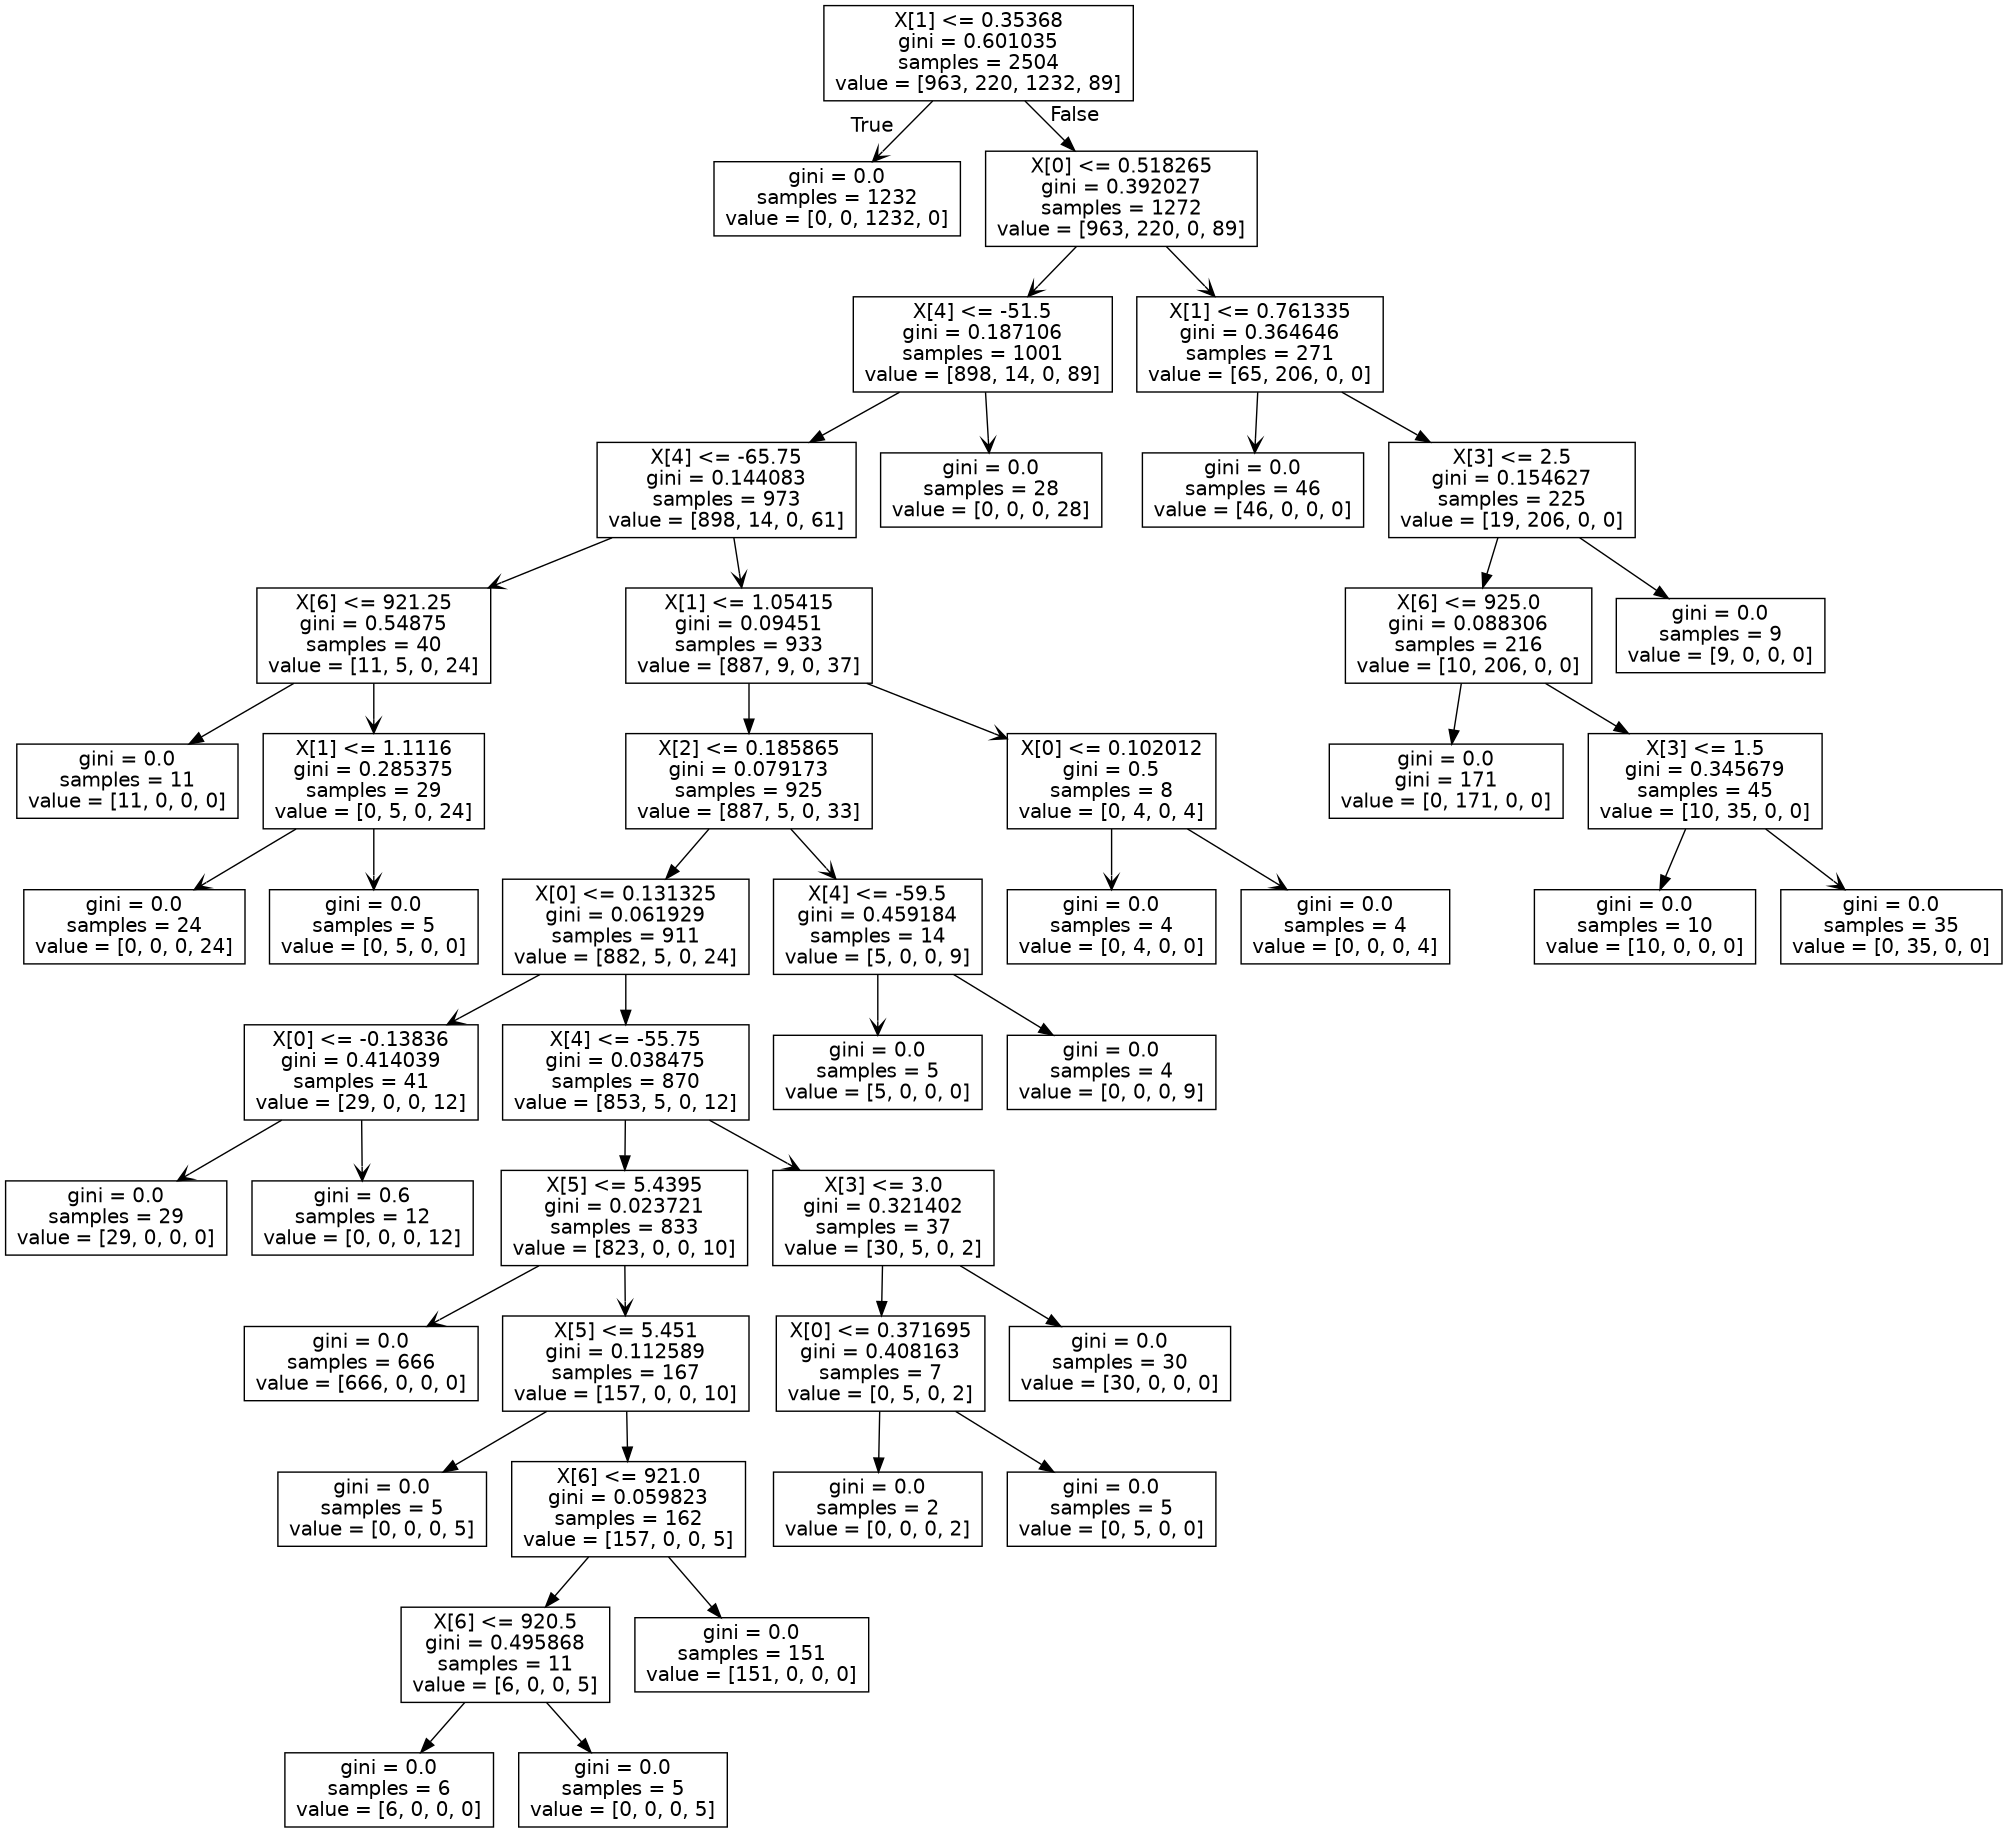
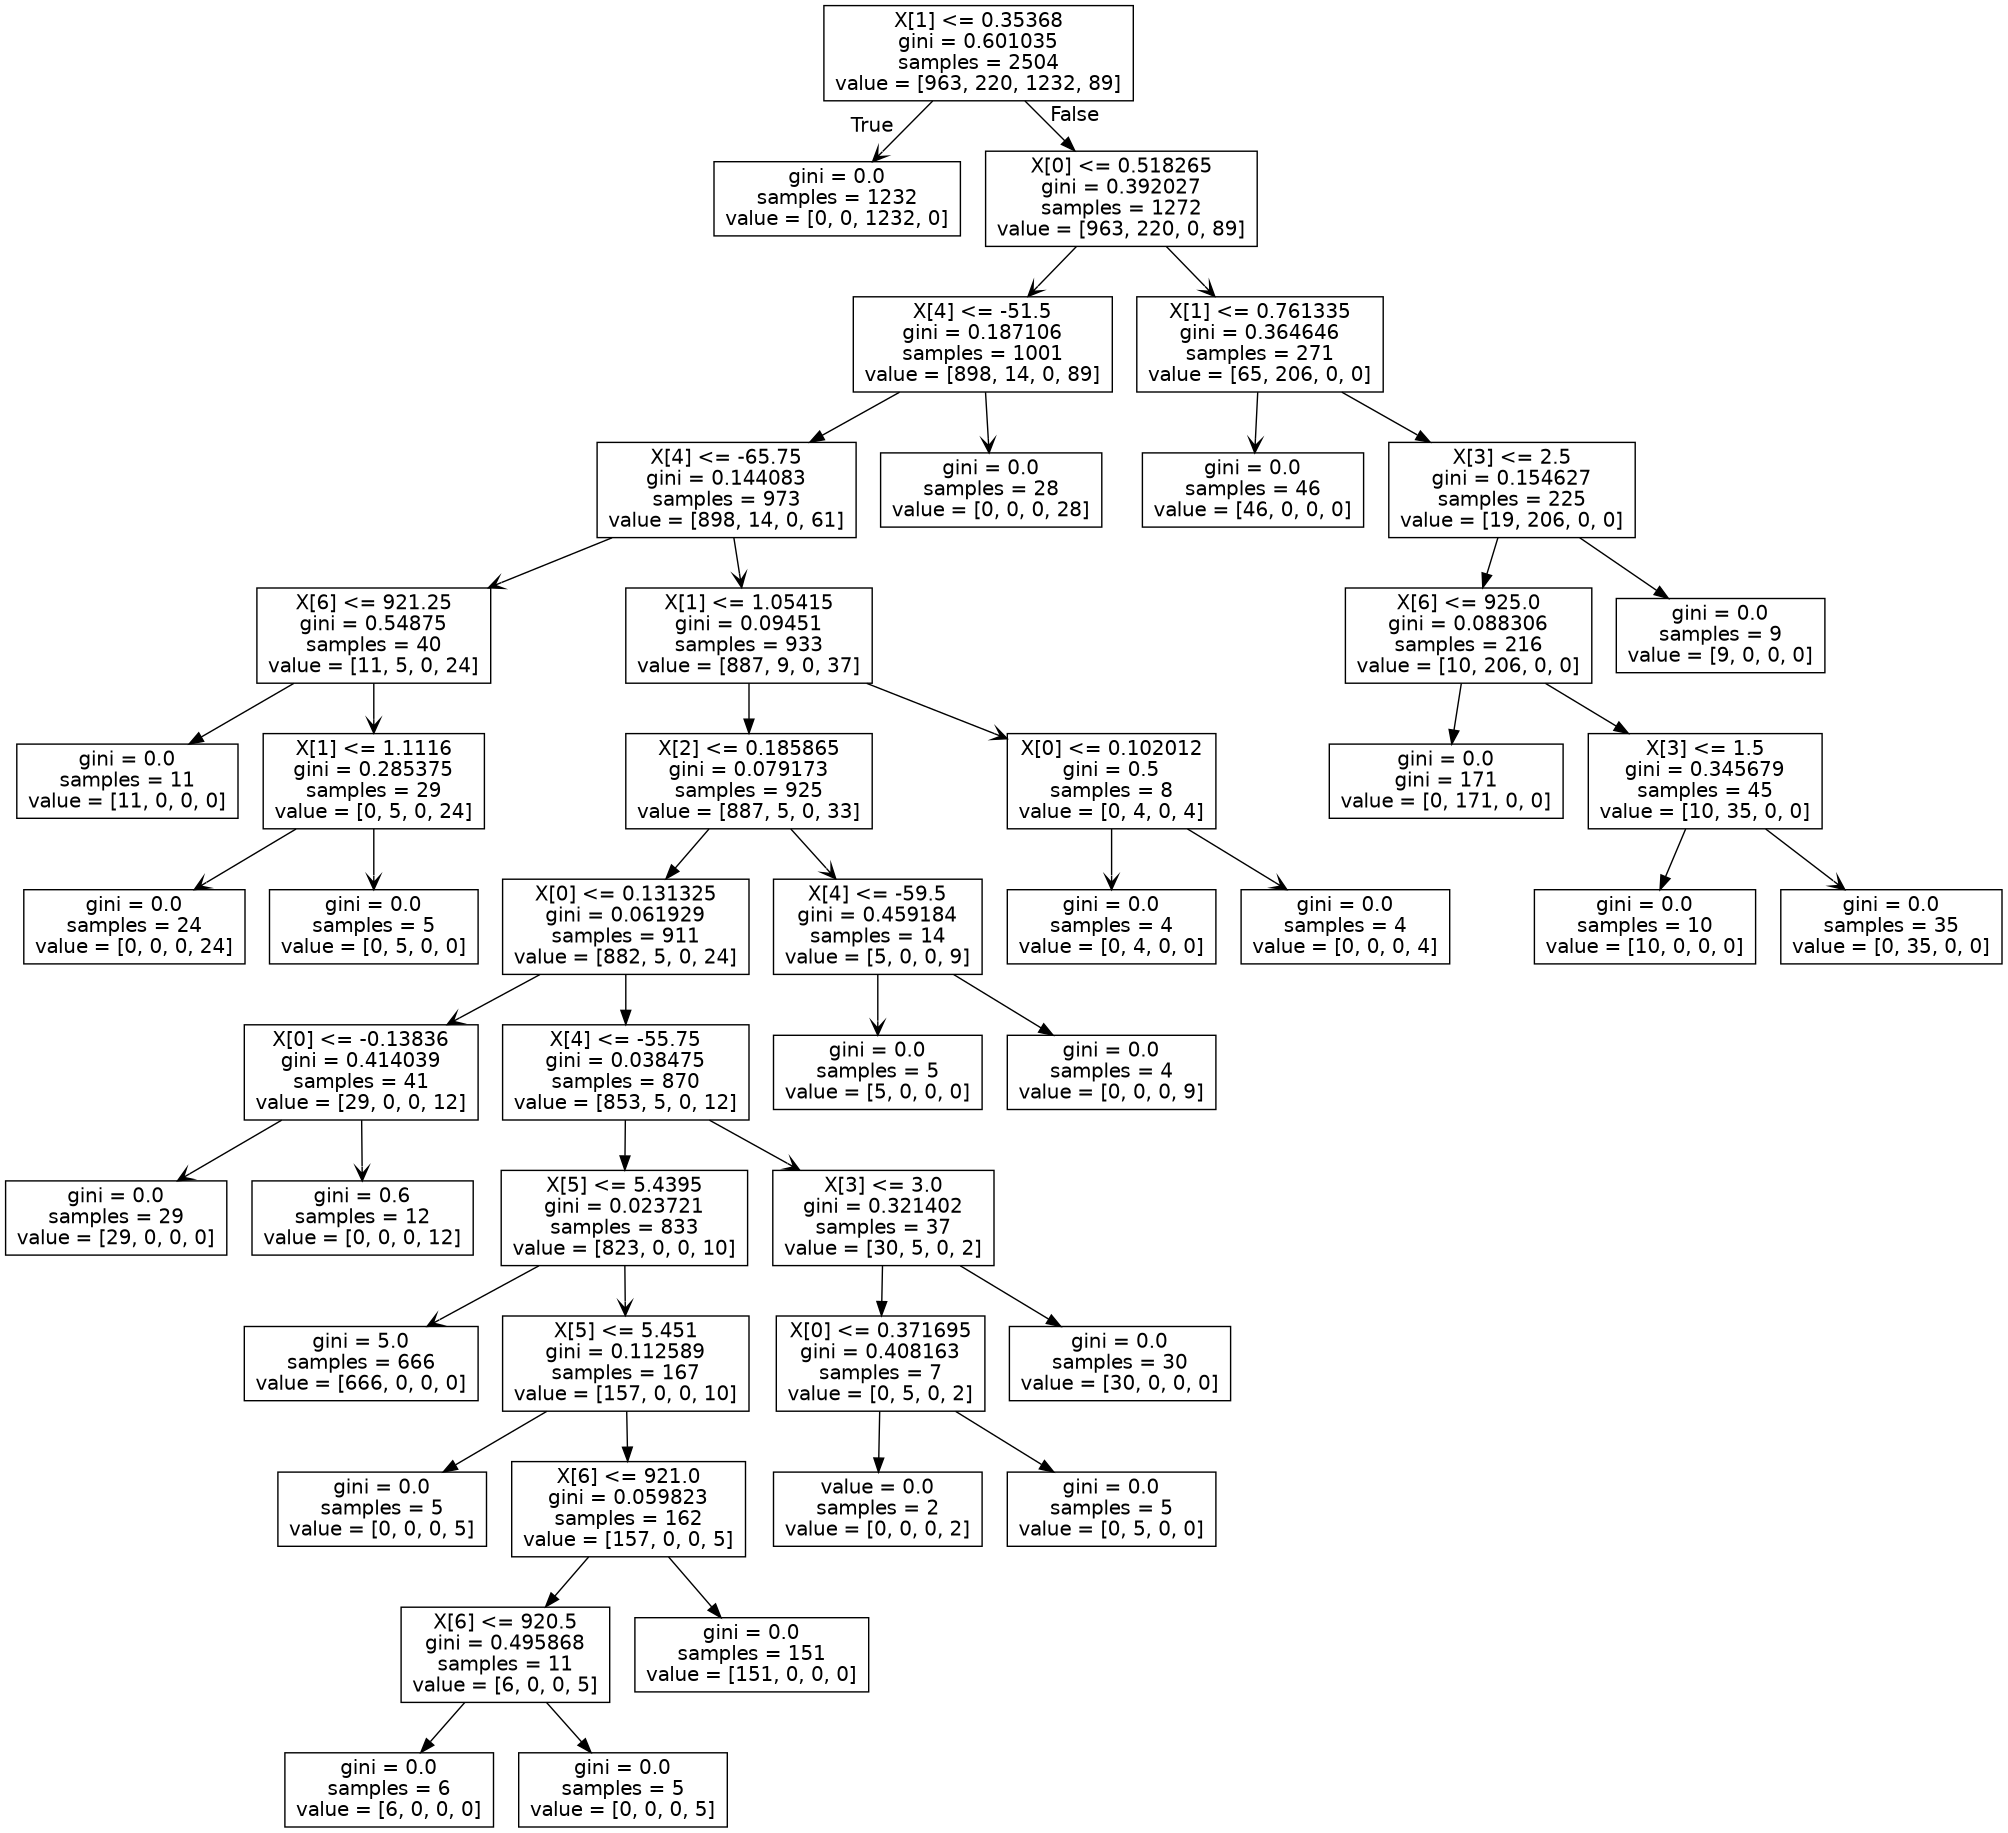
  digraph {
    fontname="DejaVu Sans"
    node [fontname="DejaVu Sans" shape=box]
    edge [arrowhead=normal fontname="DejaVu Sans"]
    n1 [label="X[1] <= 0.35368\ngini = 0.601035\nsamples = 2504\nvalue = [963, 220, 1232, 89]"]
    n2 [label="gini = 0.0\nsamples = 1232\nvalue = [0, 0, 1232, 0]"]
    n3 [label="X[0] <= 0.518265\ngini = 0.392027\nsamples = 1272\nvalue = [963, 220, 0, 89]"]
    n4 [label="X[4] <= -51.5\ngini = 0.187106\nsamples = 1001\nvalue = [898, 14, 0, 89]"]
    n5 [label="X[1] <= 0.761335\ngini = 0.364646\nsamples = 271\nvalue = [65, 206, 0, 0]"]
    n6 [label="X[4] <= -65.75\ngini = 0.144083\nsamples = 973\nvalue = [898, 14, 0, 61]"]
    n7 [label="gini = 0.0\nsamples = 28\nvalue = [0, 0, 0, 28]"]
    n8 [label="gini = 0.0\nsamples = 46\nvalue = [46, 0, 0, 0]"]
    n9 [label="X[3] <= 2.5\ngini = 0.154627\nsamples = 225\nvalue = [19, 206, 0, 0]"]
    n10 [label="X[6] <= 921.25\ngini = 0.54875\nsamples = 40\nvalue = [11, 5, 0, 24]"]
    n11 [label="X[1] <= 1.05415\ngini = 0.09451\nsamples = 933\nvalue = [887, 9, 0, 37]"]
    n12 [label="gini = 0.0\nsamples = 11\nvalue = [11, 0, 0, 0]"]
    n13 [label="X[1] <= 1.1116\ngini = 0.285375\nsamples = 29\nvalue = [0, 5, 0, 24]"]
    n14 [label="X[2] <= 0.185865\ngini = 0.079173\nsamples = 925\nvalue = [887, 5, 0, 33]"]
    n15 [label="X[0] <= 0.102012\ngini = 0.5\nsamples = 8\nvalue = [0, 4, 0, 4]"]
    n16 [label="gini = 0.0\nsamples = 24\nvalue = [0, 0, 0, 24]"]
    n17 [label="gini = 0.0\nsamples = 5\nvalue = [0, 5, 0, 0]"]
    n18 [label="X[0] <= 0.131325\ngini = 0.061929\nsamples = 911\nvalue = [882, 5, 0, 24]"]
    n19 [label="X[4] <= -59.5\ngini = 0.459184\nsamples = 14\nvalue = [5, 0, 0, 9]"]
    n20 [label="gini = 0.0\nsamples = 4\nvalue = [0, 4, 0, 0]"]
    n21 [label="gini = 0.0\nsamples = 4\nvalue = [0, 0, 0, 4]"]
    n22 [label="X[0] <= -0.13836\ngini = 0.414039\nsamples = 41\nvalue = [29, 0, 0, 12]"]
    n23 [label="X[4] <= -55.75\ngini = 0.038475\nsamples = 870\nvalue = [853, 5, 0, 12]"]
    n24 [label="gini = 0.0\nsamples = 5\nvalue = [5, 0, 0, 0]"]
    n25 [label="gini = 0.0\nsamples = 4\nvalue = [0, 0, 0, 9]"]
    n26 [label="gini = 0.0\nsamples = 29\nvalue = [29, 0, 0, 0]"]
    n27 [label="gini = 0.6\nsamples = 12\nvalue = [0, 0, 0, 12]"]
    n28 [label="X[5] <= 5.4395\ngini = 0.023721\nsamples = 833\nvalue = [823, 0, 0, 10]"]
    n29 [label="X[3] <= 3.0\ngini = 0.321402\nsamples = 37\nvalue = [30, 5, 0, 2]"]
-   n30 [label="gini = 0.0\nsamples = 666\nvalue = [666, 0, 0, 0]"]
+   n30 [label="gini = 5.0\nsamples = 666\nvalue = [666, 0, 0, 0]"]
    n31 [label="X[5] <= 5.451\ngini = 0.112589\nsamples = 167\nvalue = [157, 0, 0, 10]"]
    n32 [label="X[0] <= 0.371695\ngini = 0.408163\nsamples = 7\nvalue = [0, 5, 0, 2]"]
    n33 [label="gini = 0.0\nsamples = 30\nvalue = [30, 0, 0, 0]"]
    n34 [label="gini = 0.0\nsamples = 5\nvalue = [0, 0, 0, 5]"]
    n35 [label="X[6] <= 921.0\ngini = 0.059823\nsamples = 162\nvalue = [157, 0, 0, 5]"]
    n36 [label="X[6] <= 920.5\ngini = 0.495868\nsamples = 11\nvalue = [6, 0, 0, 5]"]
    n37 [label="gini = 0.0\nsamples = 151\nvalue = [151, 0, 0, 0]"]
    n38 [label="gini = 0.0\nsamples = 6\nvalue = [6, 0, 0, 0]"]
    n39 [label="gini = 0.0\nsamples = 5\nvalue = [0, 0, 0, 5]"]
-   n40 [label="gini = 0.0\nsamples = 2\nvalue = [0, 0, 0, 2]"]
+   n40 [label="value = 0.0\nsamples = 2\nvalue = [0, 0, 0, 2]"]
    n41 [label="gini = 0.0\nsamples = 5\nvalue = [0, 5, 0, 0]"]
    n42 [label="X[6] <= 925.0\ngini = 0.088306\nsamples = 216\nvalue = [10, 206, 0, 0]"]
    n43 [label="gini = 0.0\nsamples = 9\nvalue = [9, 0, 0, 0]"]
    n44 [label="gini = 0.0\ngini = 171\nvalue = [0, 171, 0, 0]"]
    n45 [label="X[3] <= 1.5\ngini = 0.345679\nsamples = 45\nvalue = [10, 35, 0, 0]"]
    n46 [label="gini = 0.0\nsamples = 10\nvalue = [10, 0, 0, 0]"]
    n47 [label="gini = 0.0\nsamples = 35\nvalue = [0, 35, 0, 0]"]
    n1 -> n2 [arrowhead=vee headlabel=True labelangle=45 labeldistance=2.5]
    n1 -> n3 [headlabel=False labelangle=-45 labeldistance=2.5]
    n3 -> n4 [arrowhead=vee]
    n3 -> n5 [arrowhead=vee]
    n4 -> n6
    n4 -> n7 [arrowhead=vee]
    n5 -> n8 [arrowhead=vee]
    n5 -> n9
    n6 -> n10 [arrowhead=vee]
    n6 -> n11 [arrowhead=vee]
    n9 -> n42
    n9 -> n43
    n10 -> n12
    n10 -> n13 [arrowhead=vee]
    n11 -> n14
    n11 -> n15 [arrowhead=vee]
    n13 -> n16 [arrowhead=vee]
    n13 -> n17 [arrowhead=vee]
    n14 -> n18
    n14 -> n19 [arrowhead=vee]
    n15 -> n20 [arrowhead=vee]
    n15 -> n21 [arrowhead=vee]
    n18 -> n22 [arrowhead=vee]
    n18 -> n23
    n19 -> n24 [arrowhead=vee]
    n19 -> n25
    n22 -> n26 [arrowhead=vee]
    n22 -> n27 [arrowhead=vee]
    n23 -> n28
    n23 -> n29 [arrowhead=vee]
    n28 -> n30 [arrowhead=vee]
    n28 -> n31 [arrowhead=vee]
    n29 -> n32
    n29 -> n33
    n31 -> n34
    n31 -> n35
    n32 -> n40
    n32 -> n41
    n35 -> n36
    n35 -> n37
    n36 -> n38
    n36 -> n39
    n42 -> n44
    n42 -> n45
    n45 -> n46
    n45 -> n47 [arrowhead=vee]
  }
